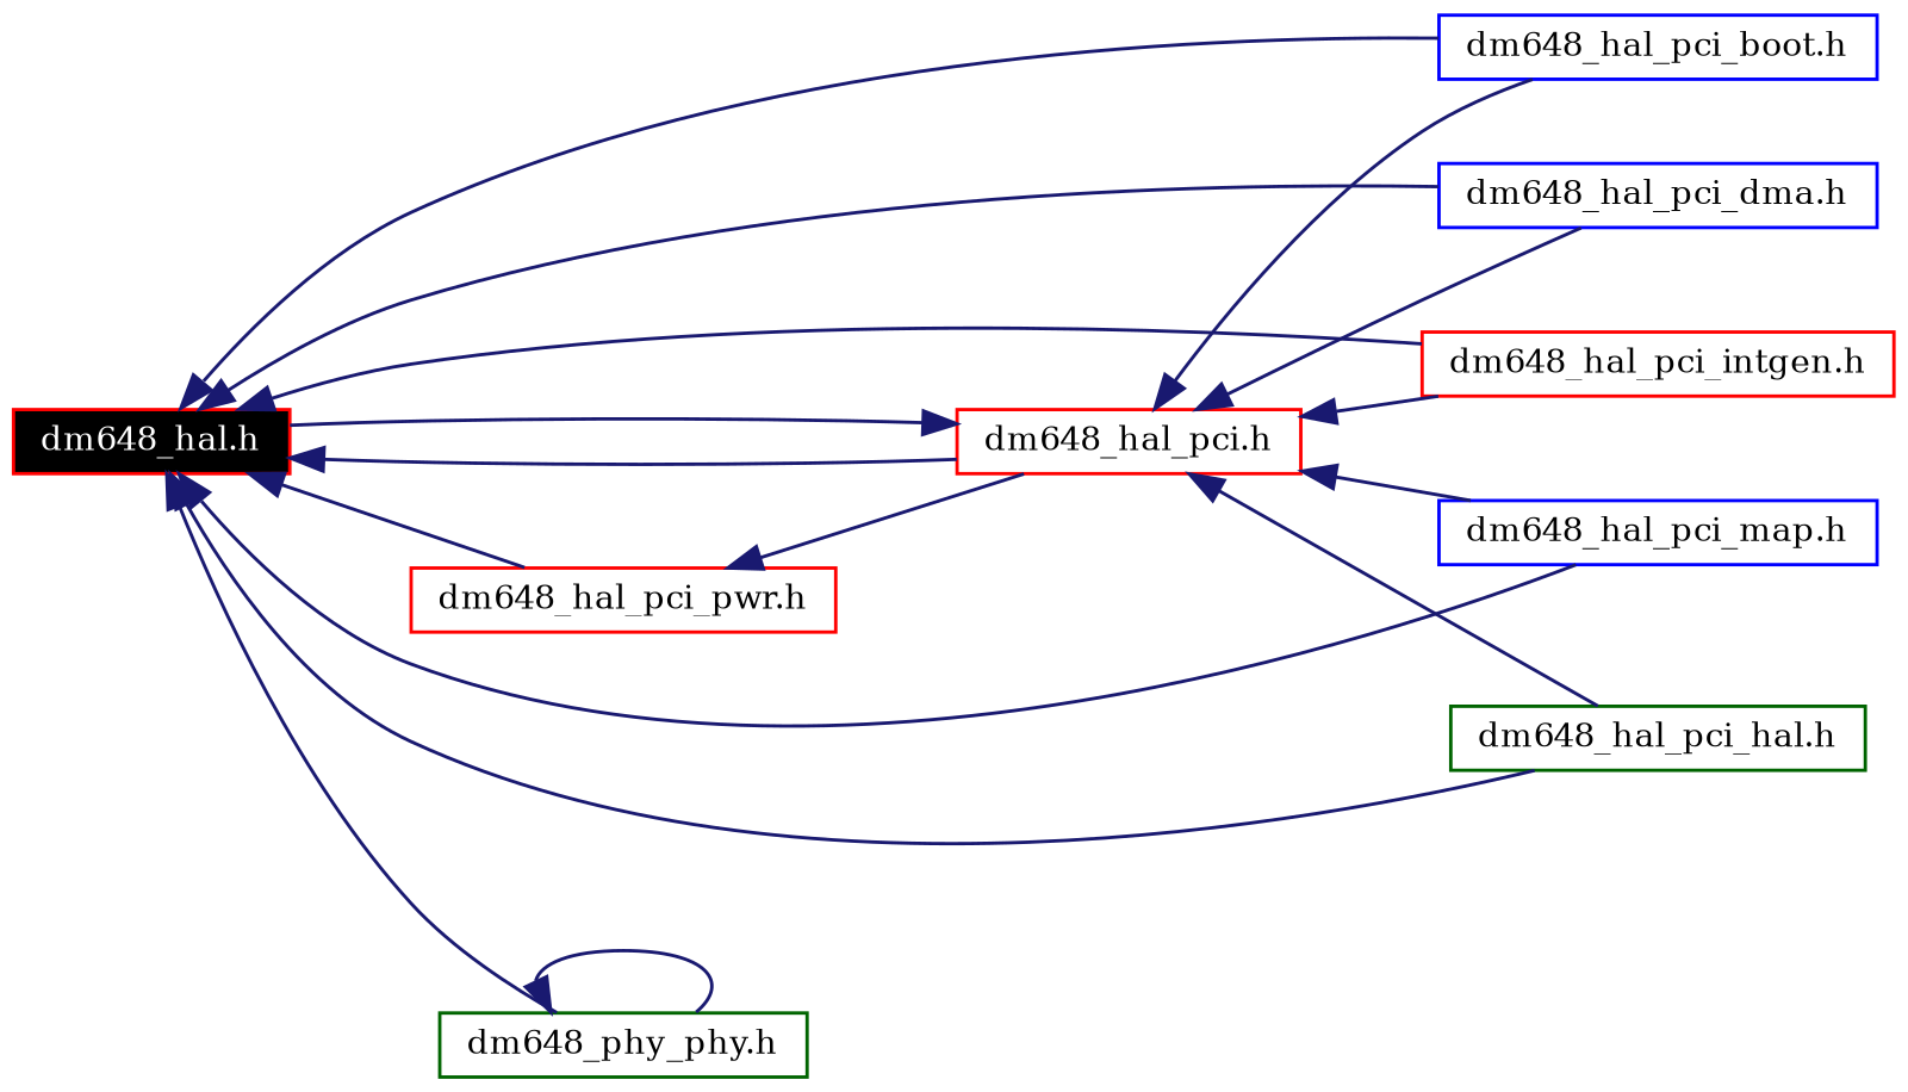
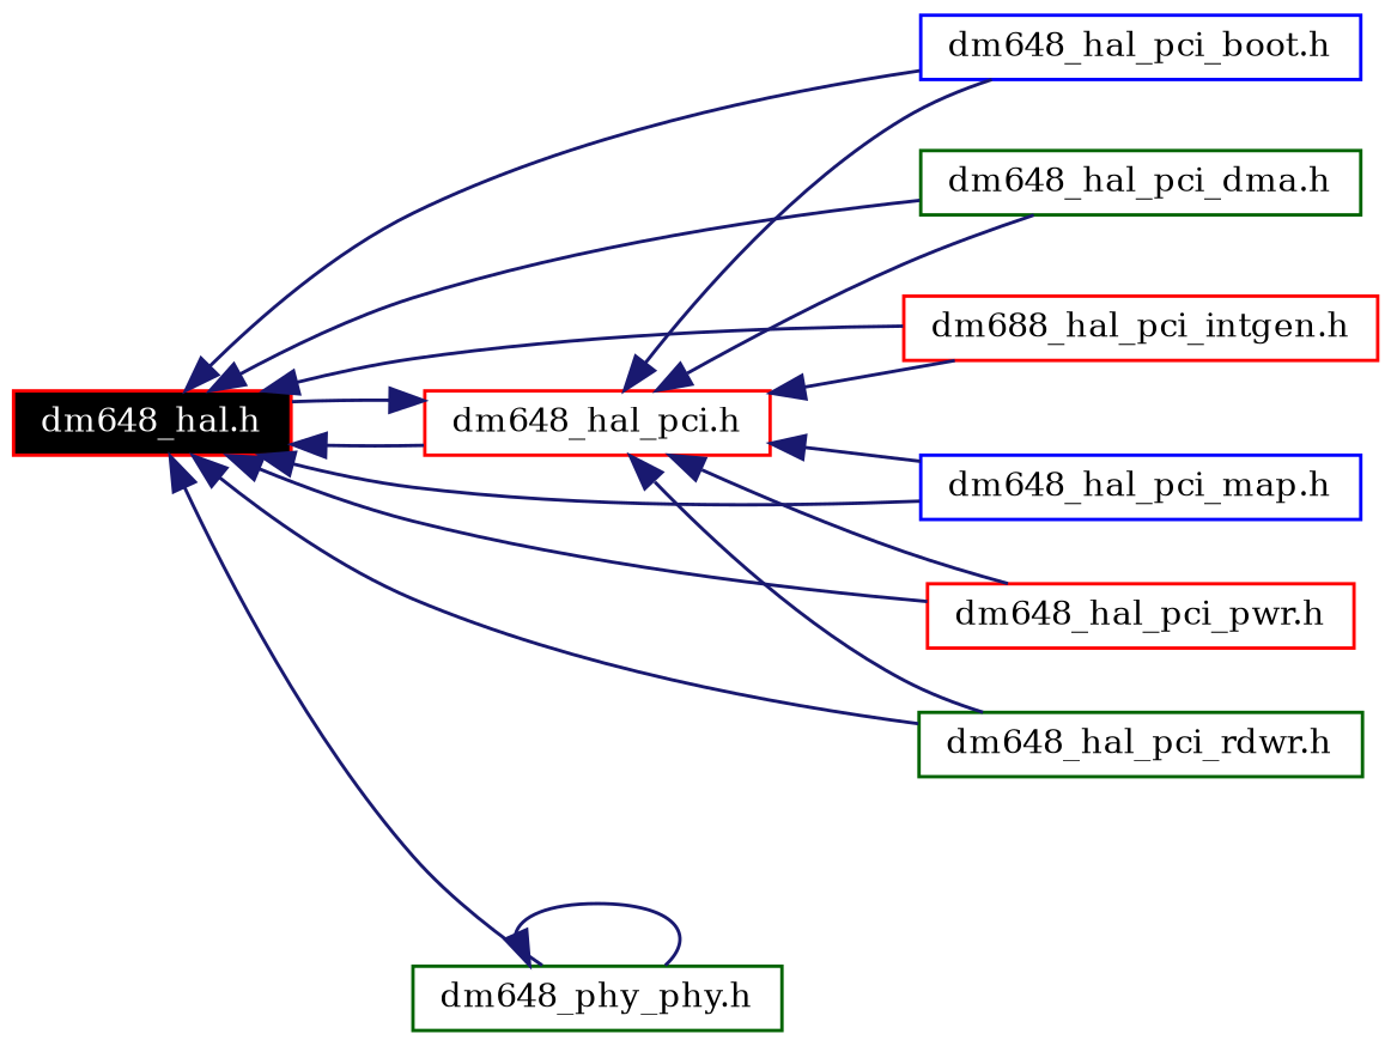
  digraph {
    fontname="DejaVu Serif"
    rankdir=LR
    node [color=red fillcolor=white fontname="DejaVu Serif" fontsize=10 shape=record style=filled]
    edge [color=midnightblue dir=back fontname="DejaVu Serif" fontsize=10 labelfontname=Helvetica labelfontsize=10 style=solid]
    n1 [fillcolor=black fontcolor=white height=0.2 label="dm648_hal.h" width=0.4]
    n2 [height=0.2 label="dm648_hal_pci.h" width=0.4]
    n3 [color=blue height=0.2 label="dm648_hal_pci_boot.h" width=0.4]
-   n4 [color=blue height=0.2 label="dm648_hal_pci_dma.h" width=0.4]
-   n5 [height=0.2 label="dm648_hal_pci_intgen.h" width=0.4]
+   n4 [color=darkgreen height=0.2 label="dm648_hal_pci_dma.h" width=0.4]
+   n5 [height=0.2 label="dm688_hal_pci_intgen.h" width=0.4]
    n6 [color=blue height=0.2 label="dm648_hal_pci_map.h" width=0.4]
    n7 [height=0.2 label="dm648_hal_pci_pwr.h" width=0.4]
-   n8 [color=darkgreen height=0.2 label="dm648_hal_pci_hal.h" width=0.4]
+   n8 [color=darkgreen height=0.2 label="dm648_hal_pci_rdwr.h" width=0.4]
    n9 [color=darkgreen height=0.2 label="dm648_phy_phy.h" width=0.4]
    n1 -> n2
    n1 -> n3
    n1 -> n4
    n1 -> n5
    n1 -> n6
    n1 -> n7
    n1 -> n8
    n1 -> n9
    n2 -> n1
    n2 -> n3
    n2 -> n4
    n2 -> n5
    n2 -> n6
-   n7 -> n2
+   n2 -> n7
    n2 -> n8
    n9 -> n9
  }
